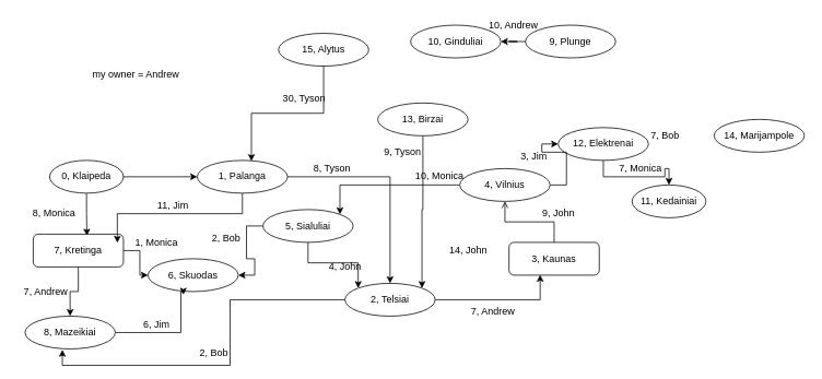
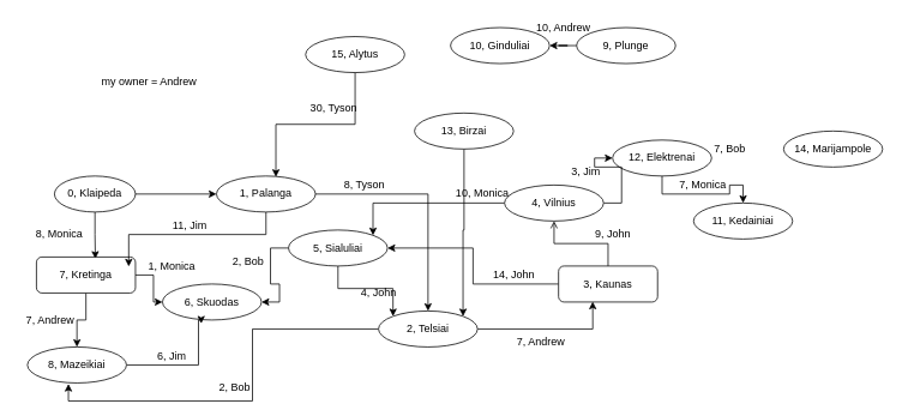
  <mxCell id="0" />
  <mxCell id="1" parent="0" />
  <mxCell id="2" style="edgeStyle=orthogonalEdgeStyle;rounded=0;orthogonalLoop=1;jettySize=auto;html=1;entryX=0;entryY=0.5;entryDx=0;entryDy=0;" edge="1" parent="1" source="4" target="33"><mxGeometry relative="1" as="geometry" /></mxCell>
  <mxCell id="3" style="edgeStyle=orthogonalEdgeStyle;rounded=0;orthogonalLoop=1;jettySize=auto;html=1;exitX=0.5;exitY=1;exitDx=0;exitDy=0;entryX=0.595;entryY=0.05;entryDx=0;entryDy=0;entryPerimeter=0;" edge="1" parent="1" source="4" target="13"><mxGeometry relative="1" as="geometry" /></mxCell>
  <mxCell id="4" value="0, Klaipeda" style="ellipse;whiteSpace=wrap;html=1;align=center;newEdgeStyle={&quot;edgeStyle&quot;:&quot;entityRelationEdgeStyle&quot;,&quot;startArrow&quot;:&quot;none&quot;,&quot;endArrow&quot;:&quot;none&quot;,&quot;segment&quot;:10,&quot;curved&quot;:1};treeFolding=1;treeMoving=1;" vertex="1" parent="1"><mxGeometry x="60" y="195" width="90" height="40" as="geometry" /></mxCell>
  <mxCell id="5" value="6, Skuodas" style="ellipse;whiteSpace=wrap;html=1;align=center;newEdgeStyle={&quot;edgeStyle&quot;:&quot;entityRelationEdgeStyle&quot;,&quot;startArrow&quot;:&quot;none&quot;,&quot;endArrow&quot;:&quot;none&quot;,&quot;segment&quot;:10,&quot;curved&quot;:1};treeFolding=1;treeMoving=1;" vertex="1" parent="1"><mxGeometry x="180" y="315" width="110" height="40" as="geometry" /></mxCell>
  <mxCell id="6" style="edgeStyle=orthogonalEdgeStyle;rounded=0;orthogonalLoop=1;jettySize=auto;html=1;exitX=0.5;exitY=1;exitDx=0;exitDy=0;" edge="1" parent="1" source="7" target="25"><mxGeometry relative="1" as="geometry" /></mxCell>
  <mxCell id="7" value="12, Elektrenai" style="ellipse;whiteSpace=wrap;html=1;align=center;newEdgeStyle={&quot;edgeStyle&quot;:&quot;entityRelationEdgeStyle&quot;,&quot;startArrow&quot;:&quot;none&quot;,&quot;endArrow&quot;:&quot;none&quot;,&quot;segment&quot;:10,&quot;curved&quot;:1};treeFolding=1;treeMoving=1;" vertex="1" parent="1"><mxGeometry x="680" y="155" width="110" height="40" as="geometry" /></mxCell>
  <mxCell id="8" value="10, Ginduliai" style="ellipse;whiteSpace=wrap;html=1;align=center;newEdgeStyle={&quot;edgeStyle&quot;:&quot;entityRelationEdgeStyle&quot;,&quot;startArrow&quot;:&quot;none&quot;,&quot;endArrow&quot;:&quot;none&quot;,&quot;segment&quot;:10,&quot;curved&quot;:1};treeFolding=1;treeMoving=1;" vertex="1" parent="1"><mxGeometry x="500" y="30" width="110" height="40" as="geometry" /></mxCell>
  <mxCell id="9" style="edgeStyle=orthogonalEdgeStyle;rounded=0;orthogonalLoop=1;jettySize=auto;html=1;entryX=1;entryY=0;entryDx=0;entryDy=0;" edge="1" parent="1" source="10" target="21"><mxGeometry relative="1" as="geometry" /></mxCell>
  <mxCell id="10" value="13, Birzai" style="ellipse;whiteSpace=wrap;html=1;align=center;newEdgeStyle={&quot;edgeStyle&quot;:&quot;entityRelationEdgeStyle&quot;,&quot;startArrow&quot;:&quot;none&quot;,&quot;endArrow&quot;:&quot;none&quot;,&quot;segment&quot;:10,&quot;curved&quot;:1};treeFolding=1;treeMoving=1;" vertex="1" parent="1"><mxGeometry x="460" y="125" width="110" height="40" as="geometry" /></mxCell>
  <mxCell id="11" style="edgeStyle=orthogonalEdgeStyle;rounded=0;orthogonalLoop=1;jettySize=auto;html=1;entryX=0.5;entryY=0;entryDx=0;entryDy=0;" edge="1" parent="1" source="13" target="18"><mxGeometry relative="1" as="geometry" /></mxCell>
  <mxCell id="12" style="edgeStyle=orthogonalEdgeStyle;rounded=0;orthogonalLoop=1;jettySize=auto;html=1;" edge="1" parent="1" source="13" target="5"><mxGeometry relative="1" as="geometry" /></mxCell>
  <mxCell id="13" value="7, Kretinga" style="whiteSpace=wrap;html=1;align=center;newEdgeStyle={&quot;edgeStyle&quot;:&quot;entityRelationEdgeStyle&quot;,&quot;startArrow&quot;:&quot;none&quot;,&quot;endArrow&quot;:&quot;none&quot;,&quot;segment&quot;:10,&quot;curved&quot;:1};treeFolding=1;treeMoving=1;rounded=1;" vertex="1" parent="1"><mxGeometry x="40" y="285" width="110" height="40" as="geometry" /></mxCell>
+ <mxCell id="14" style="edgeStyle=orthogonalEdgeStyle;rounded=0;orthogonalLoop=1;jettySize=auto;html=1;" edge="1" parent="1" source="16" target="24"><mxGeometry relative="1" as="geometry" /></mxCell>
  <mxCell id="15" style="edgeStyle=orthogonalEdgeStyle;rounded=0;orthogonalLoop=1;jettySize=auto;html=1;endArrow=open;" edge="1" parent="1" source="16" target="28"><mxGeometry relative="1" as="geometry" /></mxCell>
  <mxCell id="16" value="3, Kaunas" style="whiteSpace=wrap;html=1;align=center;newEdgeStyle={&quot;edgeStyle&quot;:&quot;entityRelationEdgeStyle&quot;,&quot;startArrow&quot;:&quot;none&quot;,&quot;endArrow&quot;:&quot;none&quot;,&quot;segment&quot;:10,&quot;curved&quot;:1};treeFolding=1;treeMoving=1;rounded=1;" vertex="1" parent="1"><mxGeometry x="620" y="295" width="110" height="40" as="geometry" /></mxCell>
  <mxCell id="17" style="edgeStyle=orthogonalEdgeStyle;rounded=0;orthogonalLoop=1;jettySize=auto;html=1;entryX=0.391;entryY=1.1;entryDx=0;entryDy=0;entryPerimeter=0;" edge="1" parent="1" source="18" target="5"><mxGeometry relative="1" as="geometry"><Array as="points"><mxPoint x="220" y="405" /><mxPoint x="220" y="355" /><mxPoint x="223" y="355" /></Array></mxGeometry></mxCell>
  <mxCell id="18" value="8, Mazeikiai" style="ellipse;whiteSpace=wrap;html=1;align=center;newEdgeStyle={&quot;edgeStyle&quot;:&quot;entityRelationEdgeStyle&quot;,&quot;startArrow&quot;:&quot;none&quot;,&quot;endArrow&quot;:&quot;none&quot;,&quot;segment&quot;:10,&quot;curved&quot;:1};treeFolding=1;treeMoving=1;" vertex="1" parent="1"><mxGeometry x="30" y="385" width="110" height="40" as="geometry" /></mxCell>
  <mxCell id="19" style="edgeStyle=orthogonalEdgeStyle;rounded=0;orthogonalLoop=1;jettySize=auto;html=1;entryX=0.414;entryY=1.025;entryDx=0;entryDy=0;entryPerimeter=0;" edge="1" parent="1" source="21" target="18"><mxGeometry relative="1" as="geometry" /></mxCell>
  <mxCell id="20" style="edgeStyle=orthogonalEdgeStyle;rounded=0;orthogonalLoop=1;jettySize=auto;html=1;entryX=0.345;entryY=0.988;entryDx=0;entryDy=0;entryPerimeter=0;" edge="1" parent="1" source="21" target="16"><mxGeometry relative="1" as="geometry"><mxPoint x="650" y="375" as="targetPoint" /></mxGeometry></mxCell>
  <mxCell id="21" value="2, Telsiai" style="ellipse;whiteSpace=wrap;html=1;align=center;newEdgeStyle={&quot;edgeStyle&quot;:&quot;entityRelationEdgeStyle&quot;,&quot;startArrow&quot;:&quot;none&quot;,&quot;endArrow&quot;:&quot;none&quot;,&quot;segment&quot;:10,&quot;curved&quot;:1};treeFolding=1;treeMoving=1;" vertex="1" parent="1"><mxGeometry x="420" y="345" width="110" height="40" as="geometry" /></mxCell>
  <mxCell id="22" style="edgeStyle=orthogonalEdgeStyle;rounded=0;orthogonalLoop=1;jettySize=auto;html=1;entryX=1;entryY=0.5;entryDx=0;entryDy=0;" edge="1" parent="1" source="24" target="5"><mxGeometry relative="1" as="geometry" /></mxCell>
  <mxCell id="23" style="edgeStyle=orthogonalEdgeStyle;rounded=0;orthogonalLoop=1;jettySize=auto;html=1;entryX=0;entryY=0;entryDx=0;entryDy=0;" edge="1" parent="1" source="24" target="21"><mxGeometry relative="1" as="geometry" /></mxCell>
  <mxCell id="24" value="5, Sialuliai" style="ellipse;whiteSpace=wrap;html=1;align=center;newEdgeStyle={&quot;edgeStyle&quot;:&quot;entityRelationEdgeStyle&quot;,&quot;startArrow&quot;:&quot;none&quot;,&quot;endArrow&quot;:&quot;none&quot;,&quot;segment&quot;:10,&quot;curved&quot;:1};treeFolding=1;treeMoving=1;" vertex="1" parent="1"><mxGeometry x="320" y="255" width="110" height="40" as="geometry" /></mxCell>
- <mxCell id="25" value="11, Kedainiai" style="ellipse;whiteSpace=wrap;html=1;align=center;newEdgeStyle={&quot;edgeStyle&quot;:&quot;entityRelationEdgeStyle&quot;,&quot;startArrow&quot;:&quot;none&quot;,&quot;endArrow&quot;:&quot;none&quot;,&quot;segment&quot;:10,&quot;curved&quot;:1};treeFolding=1;treeMoving=1;" vertex="1" parent="1"><mxGeometry x="770" y="225" width="90" height="40" as="geometry" /></mxCell>
+ <mxCell id="25" value="11, Kedainiai" style="ellipse;whiteSpace=wrap;html=1;align=center;newEdgeStyle={&quot;edgeStyle&quot;:&quot;entityRelationEdgeStyle&quot;,&quot;startArrow&quot;:&quot;none&quot;,&quot;endArrow&quot;:&quot;none&quot;,&quot;segment&quot;:10,&quot;curved&quot;:1};treeFolding=1;treeMoving=1;" vertex="1" parent="1"><mxGeometry x="770" y="225" width="110" height="40" as="geometry" /></mxCell>
  <mxCell id="26" style="edgeStyle=orthogonalEdgeStyle;rounded=0;orthogonalLoop=1;jettySize=auto;html=1;exitX=0;exitY=0.5;exitDx=0;exitDy=0;entryX=1;entryY=0;entryDx=0;entryDy=0;" edge="1" parent="1" source="28" target="24"><mxGeometry relative="1" as="geometry" /></mxCell>
  <mxCell id="27" style="edgeStyle=orthogonalEdgeStyle;rounded=0;orthogonalLoop=1;jettySize=auto;html=1;entryX=0;entryY=0.5;entryDx=0;entryDy=0;" edge="1" parent="1" source="28" target="7"><mxGeometry relative="1" as="geometry" /></mxCell>
  <mxCell id="28" value="4, Vilnius" style="ellipse;whiteSpace=wrap;html=1;align=center;newEdgeStyle={&quot;edgeStyle&quot;:&quot;entityRelationEdgeStyle&quot;,&quot;startArrow&quot;:&quot;none&quot;,&quot;endArrow&quot;:&quot;none&quot;,&quot;segment&quot;:10,&quot;curved&quot;:1};treeFolding=1;treeMoving=1;" vertex="1" parent="1"><mxGeometry x="560" y="205" width="110" height="40" as="geometry" /></mxCell>
  <mxCell id="29" style="edgeStyle=orthogonalEdgeStyle;rounded=0;orthogonalLoop=1;jettySize=auto;html=1;" edge="1" parent="1" source="30" target="8"><mxGeometry relative="1" as="geometry" /></mxCell>
  <mxCell id="30" value="9, Plunge" style="ellipse;whiteSpace=wrap;html=1;align=center;newEdgeStyle={&quot;edgeStyle&quot;:&quot;entityRelationEdgeStyle&quot;,&quot;startArrow&quot;:&quot;none&quot;,&quot;endArrow&quot;:&quot;none&quot;,&quot;segment&quot;:10,&quot;curved&quot;:1};treeFolding=1;treeMoving=1;" vertex="1" parent="1"><mxGeometry x="640" y="30" width="110" height="40" as="geometry" /></mxCell>
  <mxCell id="31" style="edgeStyle=orthogonalEdgeStyle;rounded=0;orthogonalLoop=1;jettySize=auto;html=1;exitX=0.5;exitY=1;exitDx=0;exitDy=0;entryX=0.932;entryY=0.263;entryDx=0;entryDy=0;entryPerimeter=0;" edge="1" parent="1" source="33" target="13"><mxGeometry relative="1" as="geometry" /></mxCell>
  <mxCell id="32" style="edgeStyle=orthogonalEdgeStyle;rounded=0;orthogonalLoop=1;jettySize=auto;html=1;" edge="1" parent="1" source="33" target="21"><mxGeometry relative="1" as="geometry" /></mxCell>
  <mxCell id="33" value="1, Palanga" style="ellipse;whiteSpace=wrap;html=1;align=center;newEdgeStyle={&quot;edgeStyle&quot;:&quot;entityRelationEdgeStyle&quot;,&quot;startArrow&quot;:&quot;none&quot;,&quot;endArrow&quot;:&quot;none&quot;,&quot;segment&quot;:10,&quot;curved&quot;:1};treeFolding=1;treeMoving=1;" vertex="1" parent="1"><mxGeometry x="240" y="195" width="110" height="40" as="geometry" /></mxCell>
  <mxCell id="34" value="14, Marijampole" style="ellipse;whiteSpace=wrap;html=1;align=center;newEdgeStyle={&quot;edgeStyle&quot;:&quot;entityRelationEdgeStyle&quot;,&quot;startArrow&quot;:&quot;none&quot;,&quot;endArrow&quot;:&quot;none&quot;,&quot;segment&quot;:10,&quot;curved&quot;:1};treeFolding=1;treeMoving=1;" vertex="1" parent="1"><mxGeometry x="870" y="145" width="110" height="40" as="geometry" /></mxCell>
  <mxCell id="35" style="edgeStyle=orthogonalEdgeStyle;rounded=0;orthogonalLoop=1;jettySize=auto;html=1;exitX=0.5;exitY=1;exitDx=0;exitDy=0;entryX=0.6;entryY=0.025;entryDx=0;entryDy=0;entryPerimeter=0;" edge="1" parent="1" source="36" target="33"><mxGeometry relative="1" as="geometry" /></mxCell>
  <mxCell id="36" value="15, Alytus" style="ellipse;whiteSpace=wrap;html=1;align=center;newEdgeStyle={&quot;edgeStyle&quot;:&quot;entityRelationEdgeStyle&quot;,&quot;startArrow&quot;:&quot;none&quot;,&quot;endArrow&quot;:&quot;none&quot;,&quot;segment&quot;:10,&quot;curved&quot;:1};treeFolding=1;treeMoving=1;" vertex="1" parent="1"><mxGeometry x="339" y="40" width="110" height="40" as="geometry" /></mxCell>
  <mxCell id="37" value="8, Monica" style="text;html=1;align=center;verticalAlign=middle;resizable=0;points=[];autosize=1;strokeColor=none;fillColor=none;" vertex="1" parent="1"><mxGeometry x="30" y="250" width="70" height="20" as="geometry" /></mxCell>
  <mxCell id="38" value="11, Jim" style="text;html=1;align=center;verticalAlign=middle;resizable=0;points=[];autosize=1;strokeColor=none;fillColor=none;" vertex="1" parent="1"><mxGeometry x="185" y="240" width="50" height="20" as="geometry" /></mxCell>
  <mxCell id="39" value="8, Tyson" style="text;html=1;align=center;verticalAlign=middle;resizable=0;points=[];autosize=1;strokeColor=none;fillColor=none;" vertex="1" parent="1"><mxGeometry x="374" y="195" width="60" height="20" as="geometry" /></mxCell>
  <mxCell id="40" value="7, Andrew" style="text;html=1;align=center;verticalAlign=middle;resizable=0;points=[];autosize=1;strokeColor=none;fillColor=none;" vertex="1" parent="1"><mxGeometry x="20" y="345" width="70" height="20" as="geometry" /></mxCell>
  <mxCell id="41" value="1, Monica" style="text;html=1;align=center;verticalAlign=middle;resizable=0;points=[];autosize=1;strokeColor=none;fillColor=none;" vertex="1" parent="1"><mxGeometry x="155" y="285" width="70" height="20" as="geometry" /></mxCell>
  <mxCell id="42" value="6, Jim" style="text;html=1;align=center;verticalAlign=middle;resizable=0;points=[];autosize=1;strokeColor=none;fillColor=none;" vertex="1" parent="1"><mxGeometry x="165" y="385" width="50" height="20" as="geometry" /></mxCell>
  <mxCell id="43" value="2, Bob" style="text;html=1;align=center;verticalAlign=middle;resizable=0;points=[];autosize=1;strokeColor=none;fillColor=none;" vertex="1" parent="1"><mxGeometry x="235" y="420" width="50" height="20" as="geometry" /></mxCell>
  <mxCell id="44" value="2, Bob" style="text;html=1;align=center;verticalAlign=middle;resizable=0;points=[];autosize=1;strokeColor=none;fillColor=none;" vertex="1" parent="1"><mxGeometry x="250" y="280" width="50" height="20" as="geometry" /></mxCell>
  <mxCell id="45" value="4, John" style="text;html=1;align=center;verticalAlign=middle;resizable=0;points=[];autosize=1;strokeColor=none;fillColor=none;" vertex="1" parent="1"><mxGeometry x="395" y="315" width="50" height="20" as="geometry" /></mxCell>
  <mxCell id="46" value="14, John" style="text;html=1;align=center;verticalAlign=middle;resizable=0;points=[];autosize=1;strokeColor=none;fillColor=none;" vertex="1" parent="1"><mxGeometry x="540" y="295" width="60" height="20" as="geometry" /></mxCell>
  <mxCell id="47" value="9, John" style="text;html=1;align=center;verticalAlign=middle;resizable=0;points=[];autosize=1;strokeColor=none;fillColor=none;" vertex="1" parent="1"><mxGeometry x="655" y="250" width="50" height="20" as="geometry" /></mxCell>
  <mxCell id="48" value="7, Andrew" style="text;html=1;align=center;verticalAlign=middle;resizable=0;points=[];autosize=1;strokeColor=none;fillColor=none;" vertex="1" parent="1"><mxGeometry x="565" y="370" width="70" height="20" as="geometry" /></mxCell>
  <mxCell id="49" value="10, Monica" style="text;html=1;align=center;verticalAlign=middle;resizable=0;points=[];autosize=1;strokeColor=none;fillColor=none;" vertex="1" parent="1"><mxGeometry x="500" y="205" width="70" height="20" as="geometry" /></mxCell>
  <mxCell id="50" value="10, Andrew" style="text;html=1;align=center;verticalAlign=middle;resizable=0;points=[];autosize=1;strokeColor=none;fillColor=none;" vertex="1" parent="1"><mxGeometry x="585" y="20" width="80" height="20" as="geometry" /></mxCell>
  <mxCell id="51" value="3, Jim" style="text;html=1;align=center;verticalAlign=middle;resizable=0;points=[];autosize=1;strokeColor=none;fillColor=none;" vertex="1" parent="1"><mxGeometry x="625" y="180" width="50" height="20" as="geometry" /></mxCell>
  <mxCell id="52" value="7, Monica" style="text;html=1;align=center;verticalAlign=middle;resizable=0;points=[];autosize=1;strokeColor=none;fillColor=none;" vertex="1" parent="1"><mxGeometry x="745" y="195" width="70" height="20" as="geometry" /></mxCell>
  <mxCell id="53" value="7, Bob" style="text;html=1;align=center;verticalAlign=middle;resizable=0;points=[];autosize=1;strokeColor=none;fillColor=none;" vertex="1" parent="1"><mxGeometry x="785" y="155" width="50" height="20" as="geometry" /></mxCell>
  <mxCell id="54" value="30, Tyson" style="text;html=1;align=center;verticalAlign=middle;resizable=0;points=[];autosize=1;strokeColor=none;fillColor=none;" vertex="1" parent="1"><mxGeometry x="335" y="110" width="70" height="20" as="geometry" /></mxCell>
- <mxCell id="55" value="9, Tyson" style="text;html=1;align=center;verticalAlign=middle;resizable=0;points=[];autosize=1;strokeColor=none;fillColor=none;" vertex="1" parent="1"><mxGeometry x="460" y="175" width="60" height="20" as="geometry" /></mxCell>
  <mxCell id="56" value="my owner = Andrew" style="text;html=1;align=center;verticalAlign=middle;resizable=0;points=[];autosize=1;strokeColor=none;fillColor=none;" vertex="1" parent="1"><mxGeometry x="105" y="80" width="120" height="20" as="geometry" /></mxCell>
